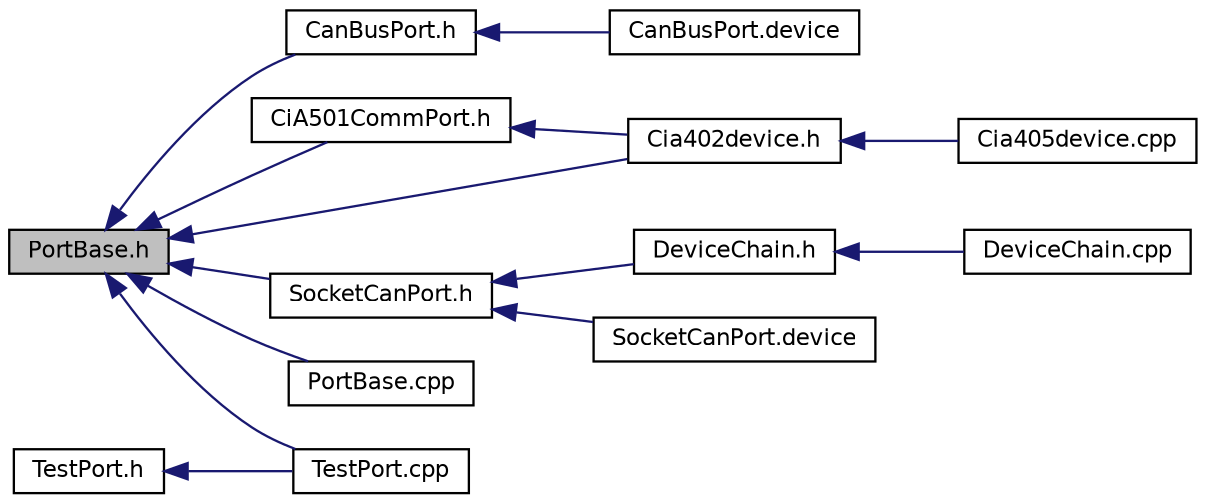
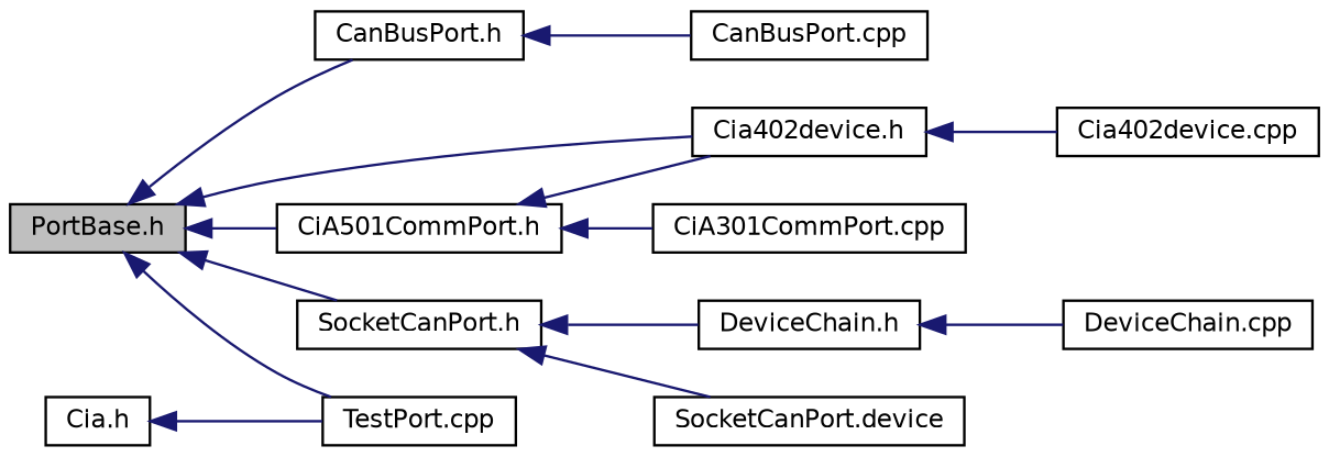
  digraph {
    rankdir=LR
    node [color=black fontname=Helvetica fontsize=10 shape=record]
    edge [color=midnightblue dir=back fontname=Helvetica fontsize=10 labelfontname=Helvetica labelfontsize=10 style=solid]
    n1 [fillcolor=grey75 fontcolor=black height=0.2 label="PortBase.h" style=filled width=0.4]
    n2 [height=0.2 label="CanBusPort.h" width=0.4]
    n3 [height=0.2 label="CiA501CommPort.h" width=0.4]
    n4 [height=0.2 label="Cia402device.h" width=0.4]
    n5 [height=0.2 label="SocketCanPort.h" width=0.4]
-   n6 [height=0.2 label="PortBase.cpp" width=0.4]
    n7 [height=0.2 label="TestPort.cpp" width=0.4]
-   n8 [height=0.2 label="CanBusPort.device" width=0.4]
-   n10 [height=0.2 label="Cia405device.cpp" width=0.4]
+   n8 [height=0.2 label="CanBusPort.cpp" width=0.4]
+   n9 [height=0.2 label="CiA301CommPort.cpp" width=0.4]
+   n10 [height=0.2 label="Cia402device.cpp" width=0.4]
    n11 [height=0.2 label="DeviceChain.h" width=0.4]
    n12 [height=0.2 label="SocketCanPort.device" width=0.4]
-   n13 [height=0.2 label="TestPort.h" width=0.4]
+   n13 [height=0.2 label="Cia.h" width=0.4]
    n14 [height=0.2 label="DeviceChain.cpp" width=0.4]
    n1 -> n2
    n1 -> n3
    n1 -> n4
    n1 -> n5
-   n1 -> n6
    n1 -> n7
    n2 -> n8
    n3 -> n4
+   n3 -> n9
    n4 -> n10
    n5 -> n11
    n5 -> n12
    n11 -> n14
    n13 -> n7
  }
